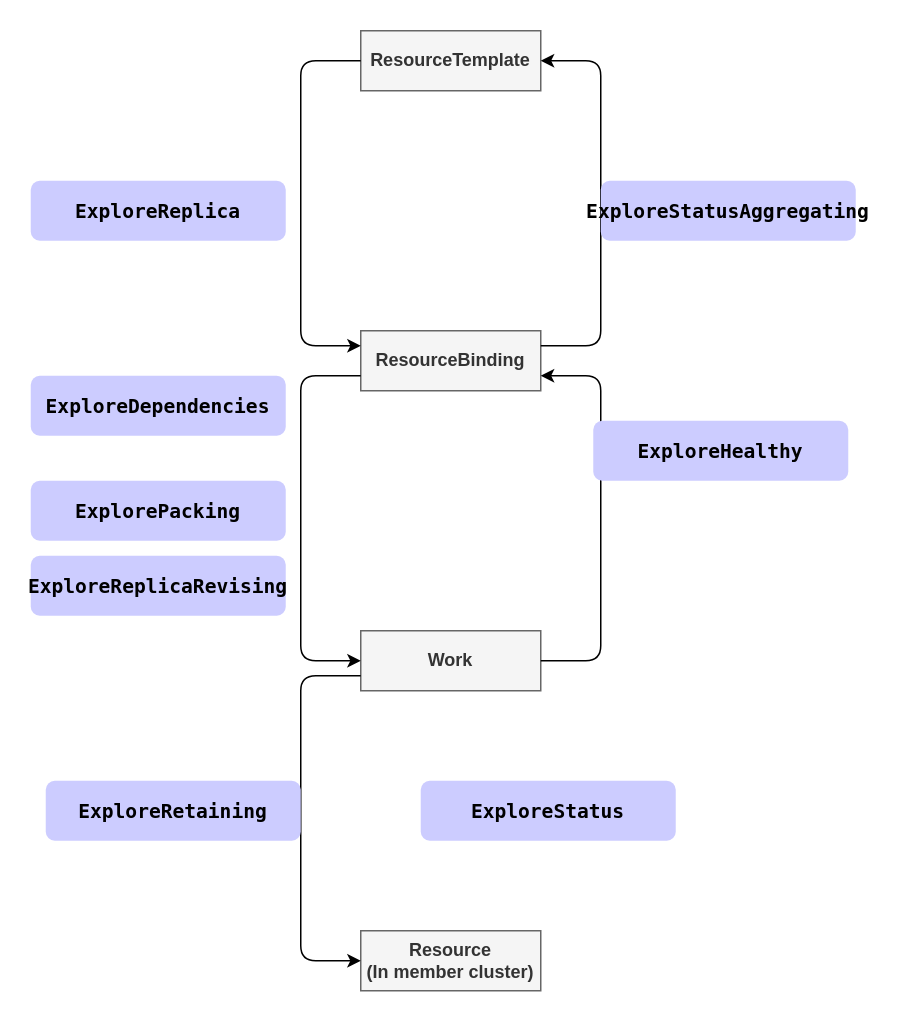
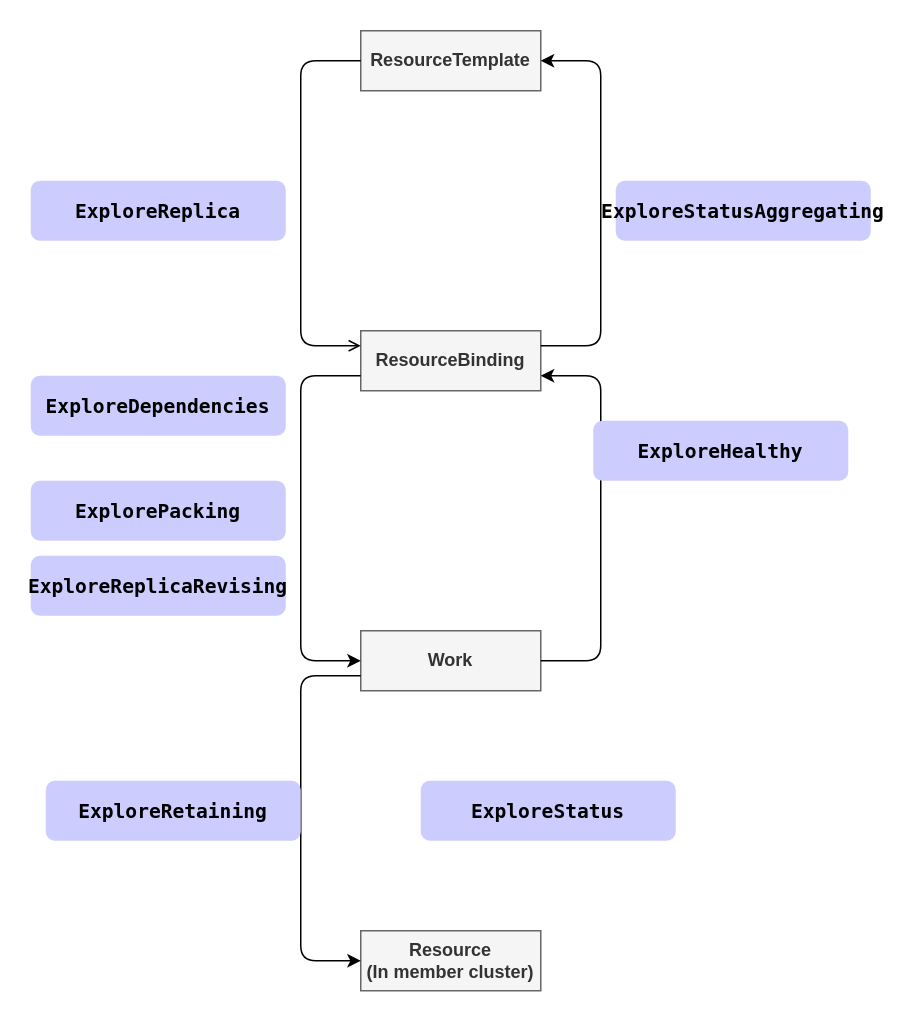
  <mxCell id="0" />
  <mxCell id="1" parent="0" />
  <mxCell id="2" value="ResourceTemplate" style="text;html=1;strokeColor=#666666;fillColor=#f5f5f5;align=center;verticalAlign=middle;whiteSpace=wrap;rounded=0;fontStyle=1;fontColor=#333333;" parent="1" vertex="1"><mxGeometry x="240" y="20" width="120" height="40" as="geometry" /></mxCell>
  <mxCell id="3" value="ResourceBinding" style="text;html=1;strokeColor=#666666;fillColor=#f5f5f5;align=center;verticalAlign=middle;whiteSpace=wrap;rounded=0;fontStyle=1;fontColor=#333333;" parent="1" vertex="1"><mxGeometry x="240" y="220" width="120" height="40" as="geometry" /></mxCell>
  <mxCell id="4" value="Work" style="text;html=1;strokeColor=#666666;fillColor=#f5f5f5;align=center;verticalAlign=middle;whiteSpace=wrap;rounded=0;fontStyle=1;fontColor=#333333;" parent="1" vertex="1"><mxGeometry x="240" y="420" width="120" height="40" as="geometry" /></mxCell>
  <mxCell id="5" value="Resource&lt;br&gt;(In member cluster)" style="text;html=1;strokeColor=#666666;fillColor=#f5f5f5;align=center;verticalAlign=middle;whiteSpace=wrap;rounded=0;fontStyle=1;fontColor=#333333;" parent="1" vertex="1"><mxGeometry x="240" y="620" width="120" height="40" as="geometry" /></mxCell>
- <mxCell id="6" value="" style="edgeStyle=segmentEdgeStyle;endArrow=classic;html=1;exitX=0;exitY=0.5;exitDx=0;exitDy=0;entryX=0;entryY=0.25;entryDx=0;entryDy=0;" parent="1" source="2" target="3" edge="1"><mxGeometry width="50" height="50" relative="1" as="geometry"><mxPoint x="480" y="380" as="sourcePoint" /><mxPoint x="530" y="330" as="targetPoint" /><Array as="points"><mxPoint x="200" y="40" /><mxPoint x="200" y="230" /></Array></mxGeometry></mxCell>
+ <mxCell id="6" value="" style="edgeStyle=segmentEdgeStyle;endArrow=open;html=1;exitX=0;exitY=0.5;exitDx=0;exitDy=0;entryX=0;entryY=0.25;entryDx=0;entryDy=0;" parent="1" source="2" target="3" edge="1"><mxGeometry width="50" height="50" relative="1" as="geometry"><mxPoint x="480" y="380" as="sourcePoint" /><mxPoint x="530" y="330" as="targetPoint" /><Array as="points"><mxPoint x="200" y="40" /><mxPoint x="200" y="230" /></Array></mxGeometry></mxCell>
  <mxCell id="7" value="" style="edgeStyle=segmentEdgeStyle;endArrow=classic;html=1;exitX=0;exitY=0.5;exitDx=0;exitDy=0;entryX=0;entryY=0.25;entryDx=0;entryDy=0;" parent="1" edge="1"><mxGeometry width="50" height="50" relative="1" as="geometry"><mxPoint x="240" y="250" as="sourcePoint" /><mxPoint x="240" y="440" as="targetPoint" /><Array as="points"><mxPoint x="200" y="250" /><mxPoint x="200" y="440" /></Array></mxGeometry></mxCell>
  <mxCell id="8" value="" style="edgeStyle=segmentEdgeStyle;endArrow=classic;html=1;exitX=0;exitY=0.5;exitDx=0;exitDy=0;entryX=0;entryY=0.25;entryDx=0;entryDy=0;" parent="1" edge="1"><mxGeometry width="50" height="50" relative="1" as="geometry"><mxPoint x="240" y="450" as="sourcePoint" /><mxPoint x="240" y="640" as="targetPoint" /><Array as="points"><mxPoint x="200" y="450" /><mxPoint x="200" y="640" /></Array></mxGeometry></mxCell>
  <mxCell id="9" value="" style="edgeStyle=segmentEdgeStyle;endArrow=classic;html=1;fontColor=#000000;entryX=1;entryY=0.75;entryDx=0;entryDy=0;exitX=1;exitY=0.5;exitDx=0;exitDy=0;" parent="1" edge="1"><mxGeometry width="50" height="50" relative="1" as="geometry"><mxPoint x="360" y="440" as="sourcePoint" /><mxPoint x="360" y="250" as="targetPoint" /><Array as="points"><mxPoint x="400" y="440" /><mxPoint x="400" y="250" /></Array></mxGeometry></mxCell>
  <mxCell id="10" value="" style="edgeStyle=segmentEdgeStyle;endArrow=classic;html=1;fontColor=#000000;entryX=1;entryY=0.75;entryDx=0;entryDy=0;exitX=1;exitY=0.5;exitDx=0;exitDy=0;" parent="1" edge="1"><mxGeometry width="50" height="50" relative="1" as="geometry"><mxPoint x="360" y="230" as="sourcePoint" /><mxPoint x="360" y="40" as="targetPoint" /><Array as="points"><mxPoint x="400" y="230" /><mxPoint x="400" y="40" /></Array></mxGeometry></mxCell>
  <mxCell id="11" value="&lt;pre style=&quot;font-size: 9.8pt ; font-family: &amp;quot;consolas&amp;quot; , monospace&quot;&gt;&lt;b&gt;ExploreHealthy&lt;/b&gt;&lt;/pre&gt;" style="rounded=1;html=1;shadow=0;glass=0;comic=0;labelBackgroundColor=none;fillColor=#CCCCFF;gradientColor=none;fontColor=#000000;align=center;whiteSpace=wrap;strokeColor=none;" parent="1" vertex="1"><mxGeometry x="395" y="280" width="170" height="40" as="geometry" /></mxCell>
- <mxCell id="12" value="&lt;pre style=&quot;font-size: 9.8pt ; font-family: &amp;#34;consolas&amp;#34; , monospace&quot;&gt;&lt;pre style=&quot;text-align: left ; font-size: 9.8pt ; font-family: &amp;#34;consolas&amp;#34; , monospace&quot;&gt;&lt;b&gt;ExploreStatusAggregating&lt;/b&gt;&lt;/pre&gt;&lt;/pre&gt;" style="rounded=1;html=1;shadow=0;glass=0;comic=0;labelBackgroundColor=none;fillColor=#CCCCFF;gradientColor=none;fontColor=#000000;align=center;whiteSpace=wrap;strokeColor=none;" parent="1" vertex="1"><mxGeometry x="400" y="120" width="170" height="40" as="geometry" /></mxCell>
+ <mxCell id="12" value="&lt;pre style=&quot;font-size: 9.8pt ; font-family: &amp;#34;consolas&amp;#34; , monospace&quot;&gt;&lt;pre style=&quot;text-align: left ; font-size: 9.8pt ; font-family: &amp;#34;consolas&amp;#34; , monospace&quot;&gt;&lt;b&gt;ExploreStatusAggregating&lt;/b&gt;&lt;/pre&gt;&lt;/pre&gt;" style="rounded=1;html=1;shadow=0;glass=0;comic=0;labelBackgroundColor=none;fillColor=#CCCCFF;gradientColor=none;fontColor=#000000;align=center;whiteSpace=wrap;strokeColor=none;" parent="1" vertex="1"><mxGeometry x="410" y="120" width="170" height="40" as="geometry" /></mxCell>
  <mxCell id="13" value="&lt;pre style=&quot;font-size: 9.8pt ; font-family: &amp;#34;consolas&amp;#34; , monospace&quot;&gt;&lt;pre style=&quot;font-size: 9.8pt ; text-align: left ; font-family: &amp;#34;consolas&amp;#34; , monospace&quot;&gt;&lt;b&gt;ExploreStatus&lt;/b&gt;&lt;/pre&gt;&lt;/pre&gt;" style="rounded=1;html=1;shadow=0;glass=0;comic=0;labelBackgroundColor=none;fillColor=#CCCCFF;gradientColor=none;fontColor=#000000;align=center;whiteSpace=wrap;strokeColor=none;" parent="1" vertex="1"><mxGeometry x="280" y="520" width="170" height="40" as="geometry" /></mxCell>
  <mxCell id="14" value="&lt;pre style=&quot;font-size: 9.8pt ; font-family: &amp;#34;consolas&amp;#34; , monospace&quot;&gt;&lt;pre style=&quot;font-size: 9.8pt ; text-align: left ; font-family: &amp;#34;consolas&amp;#34; , monospace&quot;&gt;&lt;pre style=&quot;font-size: 9.8pt ; text-align: right ; font-family: &amp;#34;consolas&amp;#34; , monospace&quot;&gt;&lt;b&gt;ExploreRetaining&lt;/b&gt;&lt;/pre&gt;&lt;/pre&gt;&lt;/pre&gt;" style="rounded=1;html=1;shadow=0;glass=0;comic=0;labelBackgroundColor=none;fillColor=#CCCCFF;gradientColor=none;fontColor=#000000;align=center;whiteSpace=wrap;strokeColor=none;" parent="1" vertex="1"><mxGeometry x="30" y="520" width="170" height="40" as="geometry" /></mxCell>
  <mxCell id="15" value="&lt;pre style=&quot;font-size: 9.8pt ; font-family: &amp;#34;consolas&amp;#34; , monospace&quot;&gt;&lt;pre style=&quot;font-size: 9.8pt ; text-align: left ; font-family: &amp;#34;consolas&amp;#34; , monospace&quot;&gt;&lt;pre style=&quot;font-size: 9.8pt ; text-align: right ; font-family: &amp;#34;consolas&amp;#34; , monospace&quot;&gt;&lt;pre style=&quot;font-size: 9.8pt ; font-family: &amp;#34;consolas&amp;#34; , monospace&quot;&gt;&lt;b&gt;ExploreDependencies&lt;/b&gt;&lt;/pre&gt;&lt;/pre&gt;&lt;/pre&gt;&lt;/pre&gt;" style="rounded=1;html=1;shadow=0;glass=0;comic=0;labelBackgroundColor=none;fillColor=#CCCCFF;gradientColor=none;fontColor=#000000;align=center;whiteSpace=wrap;strokeColor=none;" parent="1" vertex="1"><mxGeometry x="20" y="250" width="170" height="40" as="geometry" /></mxCell>
  <mxCell id="16" value="&lt;pre style=&quot;font-size: 9.8pt ; font-family: &amp;#34;consolas&amp;#34; , monospace&quot;&gt;&lt;pre style=&quot;font-size: 9.8pt ; text-align: left ; font-family: &amp;#34;consolas&amp;#34; , monospace&quot;&gt;&lt;pre style=&quot;font-size: 9.8pt ; text-align: right ; font-family: &amp;#34;consolas&amp;#34; , monospace&quot;&gt;&lt;pre style=&quot;font-size: 9.8pt ; font-family: &amp;#34;consolas&amp;#34; , monospace&quot;&gt;&lt;pre style=&quot;font-family: &amp;#34;consolas&amp;#34; , monospace ; font-size: 9.8pt&quot;&gt;&lt;b&gt;ExplorePacking&lt;/b&gt;&lt;/pre&gt;&lt;/pre&gt;&lt;/pre&gt;&lt;/pre&gt;&lt;/pre&gt;" style="rounded=1;html=1;shadow=0;glass=0;comic=0;labelBackgroundColor=none;fillColor=#CCCCFF;gradientColor=none;fontColor=#000000;align=center;whiteSpace=wrap;strokeColor=none;" parent="1" vertex="1"><mxGeometry x="20" y="320" width="170" height="40" as="geometry" /></mxCell>
  <mxCell id="17" value="&lt;pre style=&quot;font-size: 9.8pt ; font-family: &amp;#34;consolas&amp;#34; , monospace&quot;&gt;&lt;pre style=&quot;font-size: 9.8pt ; text-align: left ; font-family: &amp;#34;consolas&amp;#34; , monospace&quot;&gt;&lt;pre style=&quot;font-size: 9.8pt ; text-align: right ; font-family: &amp;#34;consolas&amp;#34; , monospace&quot;&gt;&lt;pre style=&quot;font-size: 9.8pt ; font-family: &amp;#34;consolas&amp;#34; , monospace&quot;&gt;&lt;pre style=&quot;font-family: &amp;#34;consolas&amp;#34; , monospace ; font-size: 9.8pt&quot;&gt;&lt;b&gt;ExploreReplica&lt;/b&gt;&lt;/pre&gt;&lt;/pre&gt;&lt;/pre&gt;&lt;/pre&gt;&lt;/pre&gt;" style="rounded=1;html=1;shadow=0;glass=0;comic=0;labelBackgroundColor=none;fillColor=#CCCCFF;gradientColor=none;fontColor=#000000;align=center;whiteSpace=wrap;strokeColor=none;" parent="1" vertex="1"><mxGeometry x="20" y="120" width="170" height="40" as="geometry" /></mxCell>
  <mxCell id="18" value="&lt;pre style=&quot;font-size: 9.8pt ; font-family: &amp;#34;consolas&amp;#34; , monospace&quot;&gt;&lt;pre style=&quot;font-size: 9.8pt ; text-align: left ; font-family: &amp;#34;consolas&amp;#34; , monospace&quot;&gt;&lt;pre style=&quot;font-size: 9.8pt ; text-align: right ; font-family: &amp;#34;consolas&amp;#34; , monospace&quot;&gt;&lt;pre style=&quot;font-size: 9.8pt ; font-family: &amp;#34;consolas&amp;#34; , monospace&quot;&gt;&lt;pre style=&quot;font-family: &amp;#34;consolas&amp;#34; , monospace ; font-size: 9.8pt&quot;&gt;&lt;b&gt;ExploreReplicaRevising&lt;/b&gt;&lt;/pre&gt;&lt;/pre&gt;&lt;/pre&gt;&lt;/pre&gt;&lt;/pre&gt;" style="rounded=1;html=1;shadow=0;glass=0;comic=0;labelBackgroundColor=none;fillColor=#CCCCFF;gradientColor=none;fontColor=#000000;align=center;whiteSpace=wrap;strokeColor=none;" vertex="1" parent="1"><mxGeometry x="20" y="370" width="170" height="40" as="geometry" /></mxCell>
